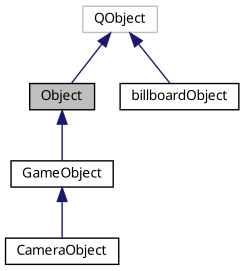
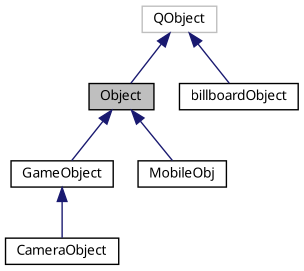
  digraph {
    fontname="Noto Sans"
    node [color=black fillcolor=white fontname="Noto Sans" fontsize=10 shape=record style=filled]
    edge [color=midnightblue dir=back fontname="Noto Sans" fontsize=10 labelfontname=Helvetica labelfontsize=10 style=solid]
    n1 [fillcolor=grey75 fontcolor=black height=0.2 label=Object width=0.4]
    n2 [height=0.2 label=GameObject width=0.4]
+   n3 [height=0.2 label=MobileObj width=0.4]
    n4 [height=0.2 label=CameraObject width=0.4]
    n5 [height=0.2 label=billboardObject width=0.4]
    n6 [color=grey75 height=0.2 label=QObject width=0.4]
    n1 -> n2
+   n1 -> n3
    n2 -> n4
    n6 -> n1
    n6 -> n5
  }
